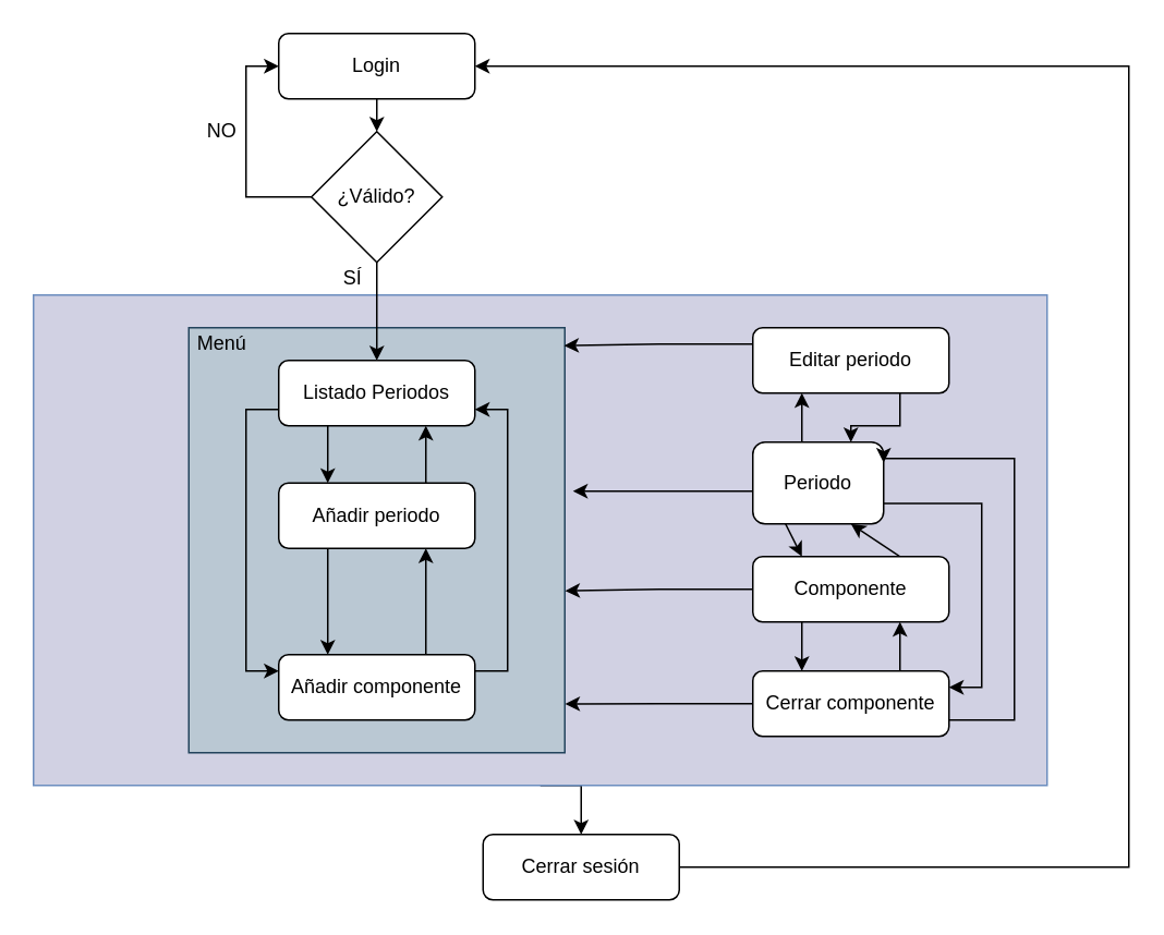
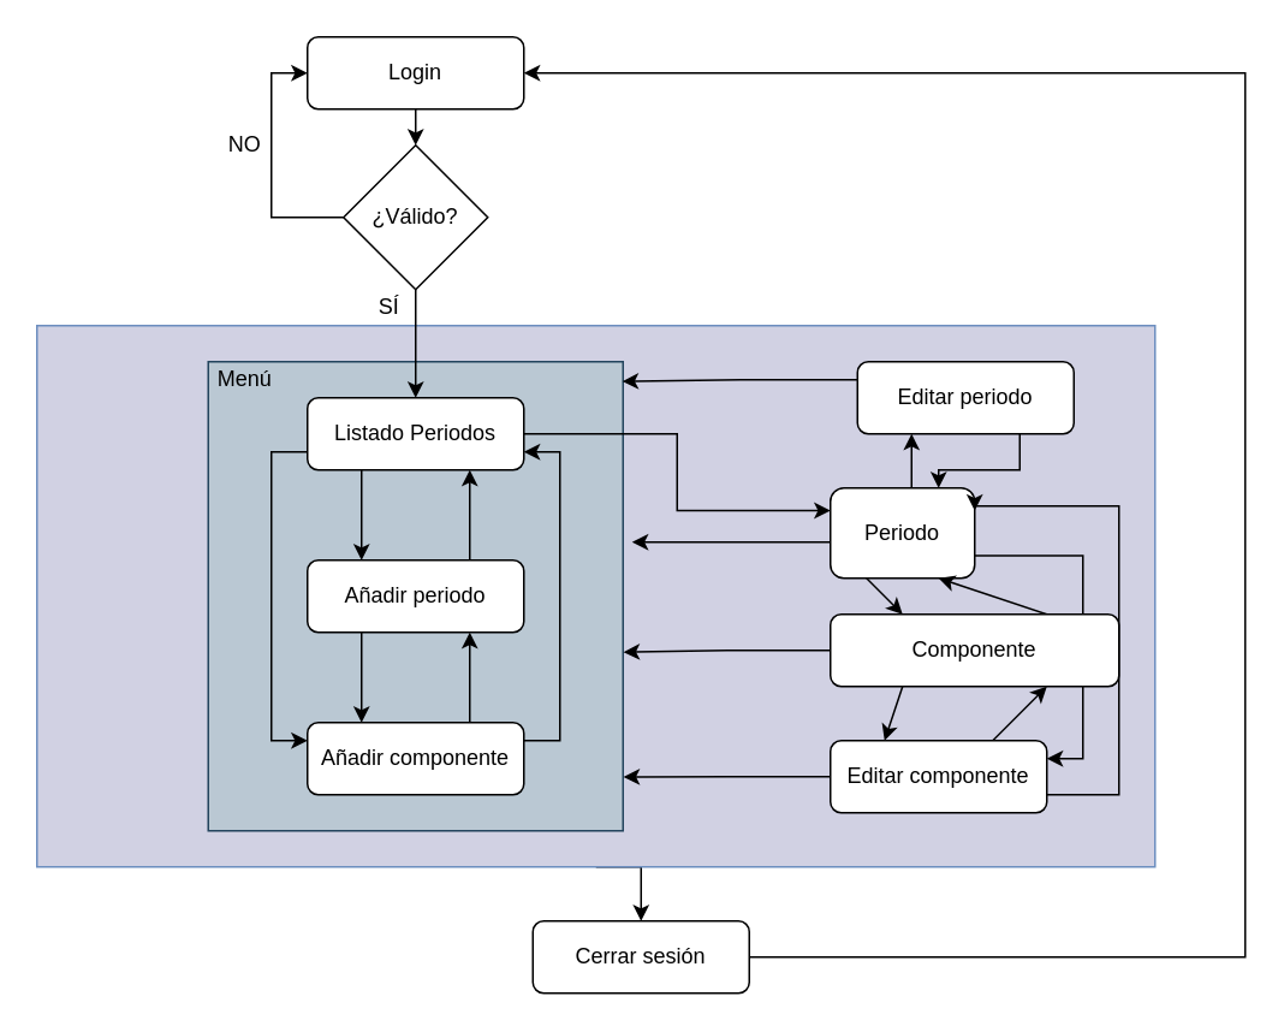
  <mxCell id="0" />
  <mxCell id="1" parent="0" />
  <mxCell id="2" style="edgeStyle=orthogonalEdgeStyle;rounded=0;orthogonalLoop=1;jettySize=auto;html=1;exitX=0.5;exitY=1;exitDx=0;exitDy=0;entryX=0.5;entryY=0;entryDx=0;entryDy=0;startArrow=none;startFill=0;" edge="1" parent="1" source="3" target="40"><mxGeometry relative="1" as="geometry" /></mxCell>
  <mxCell id="3" value="" style="rounded=0;whiteSpace=wrap;html=1;fillColor=#D1D1E3;strokeColor=#6c8ebf;" vertex="1" parent="1"><mxGeometry x="20" y="180" width="620" height="300" as="geometry" /></mxCell>
  <mxCell id="4" value="" style="rounded=0;whiteSpace=wrap;html=1;fillColor=#bac8d3;strokeColor=#23445d;" vertex="1" parent="1"><mxGeometry x="115" y="200" width="230" height="260" as="geometry" /></mxCell>
  <mxCell id="5" style="edgeStyle=orthogonalEdgeStyle;rounded=0;orthogonalLoop=1;jettySize=auto;html=1;exitX=0.5;exitY=1;exitDx=0;exitDy=0;entryX=0.5;entryY=0;entryDx=0;entryDy=0;" edge="1" parent="1" source="6" target="9"><mxGeometry relative="1" as="geometry" /></mxCell>
  <mxCell id="6" value="Login" style="rounded=1;whiteSpace=wrap;html=1;" vertex="1" parent="1"><mxGeometry x="170" y="20" width="120" height="40" as="geometry" /></mxCell>
  <mxCell id="7" style="edgeStyle=orthogonalEdgeStyle;rounded=0;orthogonalLoop=1;jettySize=auto;html=1;exitX=0.5;exitY=1;exitDx=0;exitDy=0;entryX=0.5;entryY=0;entryDx=0;entryDy=0;" edge="1" parent="1" source="9" target="13"><mxGeometry relative="1" as="geometry" /></mxCell>
  <mxCell id="8" style="edgeStyle=orthogonalEdgeStyle;rounded=0;orthogonalLoop=1;jettySize=auto;html=1;exitX=0;exitY=0.5;exitDx=0;exitDy=0;entryX=0;entryY=0.5;entryDx=0;entryDy=0;startArrow=none;startFill=0;" edge="1" parent="1" source="9" target="6"><mxGeometry relative="1" as="geometry" /></mxCell>
  <mxCell id="9" value="¿Válido?" style="rhombus;whiteSpace=wrap;html=1;" vertex="1" parent="1"><mxGeometry x="190" y="80" width="80" height="80" as="geometry" /></mxCell>
  <mxCell id="10" style="edgeStyle=orthogonalEdgeStyle;rounded=0;orthogonalLoop=1;jettySize=auto;html=1;exitX=0.25;exitY=1;exitDx=0;exitDy=0;entryX=0.25;entryY=0;entryDx=0;entryDy=0;startArrow=none;startFill=0;" edge="1" parent="1" source="13" target="24"><mxGeometry relative="1" as="geometry" /></mxCell>
  <mxCell id="11" style="edgeStyle=orthogonalEdgeStyle;rounded=0;orthogonalLoop=1;jettySize=auto;html=1;exitX=0;exitY=0.75;exitDx=0;exitDy=0;entryX=0;entryY=0.25;entryDx=0;entryDy=0;startArrow=none;startFill=0;" edge="1" parent="1" source="13" target="27"><mxGeometry relative="1" as="geometry" /></mxCell>
+ <mxCell id="12" style="edgeStyle=orthogonalEdgeStyle;rounded=0;orthogonalLoop=1;jettySize=auto;html=1;exitX=1;exitY=0.5;exitDx=0;exitDy=0;entryX=0;entryY=0.25;entryDx=0;entryDy=0;startArrow=none;startFill=0;" edge="1" parent="1" source="13" target="21"><mxGeometry relative="1" as="geometry"><Array as="points" /></mxGeometry></mxCell>
  <mxCell id="13" value="Listado Periodos" style="rounded=1;whiteSpace=wrap;html=1;" vertex="1" parent="1"><mxGeometry x="170" y="220" width="120" height="40" as="geometry" /></mxCell>
  <mxCell id="14" style="edgeStyle=orthogonalEdgeStyle;rounded=0;orthogonalLoop=1;jettySize=auto;html=1;exitX=0.5;exitY=1;exitDx=0;exitDy=0;" edge="1" parent="1" source="13" target="13"><mxGeometry relative="1" as="geometry" /></mxCell>
  <mxCell id="15" value="SÍ" style="text;html=1;align=center;verticalAlign=middle;resizable=0;points=[];autosize=1;strokeColor=none;fillColor=none;" vertex="1" parent="1"><mxGeometry x="200" y="160" width="30" height="20" as="geometry" /></mxCell>
  <mxCell id="16" value="NO" style="text;html=1;align=center;verticalAlign=middle;resizable=0;points=[];autosize=1;strokeColor=none;fillColor=none;" vertex="1" parent="1"><mxGeometry x="120" y="70" width="30" height="20" as="geometry" /></mxCell>
  <mxCell id="17" style="edgeStyle=orthogonalEdgeStyle;rounded=0;orthogonalLoop=1;jettySize=auto;html=1;exitX=0.25;exitY=0;exitDx=0;exitDy=0;entryX=0.25;entryY=1;entryDx=0;entryDy=0;startArrow=none;startFill=0;" edge="1" parent="1" source="21" target="34"><mxGeometry relative="1" as="geometry" /></mxCell>
  <mxCell id="18" style="edgeStyle=none;rounded=0;orthogonalLoop=1;jettySize=auto;html=1;exitX=0.25;exitY=1;exitDx=0;exitDy=0;entryX=0.25;entryY=0;entryDx=0;entryDy=0;startArrow=none;startFill=0;" edge="1" parent="1" source="21" target="31"><mxGeometry relative="1" as="geometry" /></mxCell>
  <mxCell id="19" style="edgeStyle=orthogonalEdgeStyle;rounded=0;orthogonalLoop=1;jettySize=auto;html=1;exitX=1;exitY=0.75;exitDx=0;exitDy=0;entryX=1;entryY=0.25;entryDx=0;entryDy=0;startArrow=none;startFill=0;" edge="1" parent="1" source="21" target="38"><mxGeometry relative="1" as="geometry" /></mxCell>
  <mxCell id="20" style="edgeStyle=orthogonalEdgeStyle;rounded=0;orthogonalLoop=1;jettySize=auto;html=1;exitX=0;exitY=0.75;exitDx=0;exitDy=0;startArrow=none;startFill=0;" edge="1" parent="1" source="21"><mxGeometry relative="1" as="geometry"><mxPoint x="350" y="300" as="targetPoint" /><Array as="points"><mxPoint x="350" y="300" /><mxPoint x="350" y="300" /></Array></mxGeometry></mxCell>
  <mxCell id="21" value="Periodo" style="rounded=1;whiteSpace=wrap;html=1;" vertex="1" parent="1"><mxGeometry x="460" y="270" width="80" height="50" as="geometry" /></mxCell>
  <mxCell id="22" style="edgeStyle=orthogonalEdgeStyle;rounded=0;orthogonalLoop=1;jettySize=auto;html=1;exitX=0.25;exitY=1;exitDx=0;exitDy=0;entryX=0.25;entryY=0;entryDx=0;entryDy=0;startArrow=none;startFill=0;" edge="1" parent="1" source="24" target="27"><mxGeometry relative="1" as="geometry" /></mxCell>
  <mxCell id="23" style="edgeStyle=orthogonalEdgeStyle;rounded=0;orthogonalLoop=1;jettySize=auto;html=1;exitX=0.75;exitY=0;exitDx=0;exitDy=0;entryX=0.75;entryY=1;entryDx=0;entryDy=0;startArrow=none;startFill=0;" edge="1" parent="1" source="24" target="13"><mxGeometry relative="1" as="geometry" /></mxCell>
- <mxCell id="24" value="Añadir periodo" style="rounded=1;whiteSpace=wrap;html=1;" vertex="1" parent="1"><mxGeometry x="170" y="295" width="120" height="40" as="geometry" /></mxCell>
+ <mxCell id="24" value="Añadir periodo" style="rounded=1;whiteSpace=wrap;html=1;" vertex="1" parent="1"><mxGeometry x="170" y="310" width="120" height="40" as="geometry" /></mxCell>
  <mxCell id="25" style="edgeStyle=orthogonalEdgeStyle;rounded=0;orthogonalLoop=1;jettySize=auto;html=1;exitX=0.75;exitY=0;exitDx=0;exitDy=0;entryX=0.75;entryY=1;entryDx=0;entryDy=0;startArrow=none;startFill=0;" edge="1" parent="1" source="27" target="24"><mxGeometry relative="1" as="geometry" /></mxCell>
  <mxCell id="26" style="edgeStyle=orthogonalEdgeStyle;rounded=0;orthogonalLoop=1;jettySize=auto;html=1;exitX=1;exitY=0.25;exitDx=0;exitDy=0;entryX=1;entryY=0.75;entryDx=0;entryDy=0;startArrow=none;startFill=0;" edge="1" parent="1" source="27" target="13"><mxGeometry relative="1" as="geometry" /></mxCell>
  <mxCell id="27" value="Añadir componente" style="rounded=1;whiteSpace=wrap;html=1;" vertex="1" parent="1"><mxGeometry x="170" y="400" width="120" height="40" as="geometry" /></mxCell>
  <mxCell id="28" style="edgeStyle=none;rounded=0;orthogonalLoop=1;jettySize=auto;html=1;exitX=0.75;exitY=0;exitDx=0;exitDy=0;entryX=0.75;entryY=1;entryDx=0;entryDy=0;startArrow=none;startFill=0;" edge="1" parent="1" source="31" target="21"><mxGeometry relative="1" as="geometry" /></mxCell>
  <mxCell id="29" style="edgeStyle=none;rounded=0;orthogonalLoop=1;jettySize=auto;html=1;exitX=0.25;exitY=1;exitDx=0;exitDy=0;entryX=0.25;entryY=0;entryDx=0;entryDy=0;startArrow=none;startFill=0;" edge="1" parent="1" source="31" target="38"><mxGeometry relative="1" as="geometry" /></mxCell>
  <mxCell id="30" style="edgeStyle=orthogonalEdgeStyle;rounded=0;orthogonalLoop=1;jettySize=auto;html=1;exitX=0;exitY=0.5;exitDx=0;exitDy=0;startArrow=none;startFill=0;entryX=1.001;entryY=0.619;entryDx=0;entryDy=0;entryPerimeter=0;" edge="1" parent="1" source="31" target="4"><mxGeometry relative="1" as="geometry"><mxPoint x="350" y="320" as="targetPoint" /></mxGeometry></mxCell>
- <mxCell id="31" value="Componente" style="rounded=1;whiteSpace=wrap;html=1;" vertex="1" parent="1"><mxGeometry x="460" y="340" width="120" height="40" as="geometry" /></mxCell>
+ <mxCell id="31" value="Componente" style="rounded=1;whiteSpace=wrap;html=1;" vertex="1" parent="1"><mxGeometry x="460" y="340" width="160" height="40" as="geometry" /></mxCell>
  <mxCell id="32" style="edgeStyle=orthogonalEdgeStyle;rounded=0;orthogonalLoop=1;jettySize=auto;html=1;exitX=0.75;exitY=1;exitDx=0;exitDy=0;entryX=0.75;entryY=0;entryDx=0;entryDy=0;startArrow=none;startFill=0;" edge="1" parent="1" source="34" target="21"><mxGeometry relative="1" as="geometry" /></mxCell>
  <mxCell id="33" style="edgeStyle=orthogonalEdgeStyle;rounded=0;orthogonalLoop=1;jettySize=auto;html=1;exitX=0;exitY=0.25;exitDx=0;exitDy=0;startArrow=none;startFill=0;entryX=0.998;entryY=0.042;entryDx=0;entryDy=0;entryPerimeter=0;" edge="1" parent="1" source="34" target="4"><mxGeometry relative="1" as="geometry"><mxPoint x="350" y="210" as="targetPoint" /></mxGeometry></mxCell>
- <mxCell id="34" value="Editar periodo" style="rounded=1;whiteSpace=wrap;html=1;" vertex="1" parent="1"><mxGeometry x="460" y="200" width="120" height="40" as="geometry" /></mxCell>
+ <mxCell id="34" value="Editar periodo" style="rounded=1;whiteSpace=wrap;html=1;" vertex="1" parent="1"><mxGeometry x="475" y="200" width="120" height="40" as="geometry" /></mxCell>
  <mxCell id="35" style="edgeStyle=none;rounded=0;orthogonalLoop=1;jettySize=auto;html=1;exitX=0.75;exitY=0;exitDx=0;exitDy=0;entryX=0.75;entryY=1;entryDx=0;entryDy=0;startArrow=none;startFill=0;" edge="1" parent="1" source="38" target="31"><mxGeometry relative="1" as="geometry" /></mxCell>
  <mxCell id="36" style="edgeStyle=orthogonalEdgeStyle;rounded=0;orthogonalLoop=1;jettySize=auto;html=1;exitX=1;exitY=0.75;exitDx=0;exitDy=0;entryX=1;entryY=0.25;entryDx=0;entryDy=0;startArrow=none;startFill=0;" edge="1" parent="1" source="38" target="21"><mxGeometry relative="1" as="geometry"><Array as="points"><mxPoint x="620" y="440" /><mxPoint x="620" y="280" /></Array></mxGeometry></mxCell>
  <mxCell id="37" style="edgeStyle=orthogonalEdgeStyle;rounded=0;orthogonalLoop=1;jettySize=auto;html=1;exitX=0;exitY=0.5;exitDx=0;exitDy=0;entryX=1.001;entryY=0.885;entryDx=0;entryDy=0;entryPerimeter=0;startArrow=none;startFill=0;" edge="1" parent="1" source="38" target="4"><mxGeometry relative="1" as="geometry" /></mxCell>
- <mxCell id="38" value="Cerrar componente" style="rounded=1;whiteSpace=wrap;html=1;" vertex="1" parent="1"><mxGeometry x="460" y="410" width="120" height="40" as="geometry" /></mxCell>
+ <mxCell id="38" value="Editar componente" style="rounded=1;whiteSpace=wrap;html=1;" vertex="1" parent="1"><mxGeometry x="460" y="410" width="120" height="40" as="geometry" /></mxCell>
  <mxCell id="39" style="edgeStyle=orthogonalEdgeStyle;rounded=0;orthogonalLoop=1;jettySize=auto;html=1;exitX=1;exitY=0.5;exitDx=0;exitDy=0;entryX=1;entryY=0.5;entryDx=0;entryDy=0;startArrow=none;startFill=0;" edge="1" parent="1" source="40" target="6"><mxGeometry relative="1" as="geometry"><Array as="points"><mxPoint x="690" y="530" /><mxPoint x="690" y="40" /></Array></mxGeometry></mxCell>
  <mxCell id="40" value="Cerrar sesión" style="rounded=1;whiteSpace=wrap;html=1;" vertex="1" parent="1"><mxGeometry x="295" y="510" width="120" height="40" as="geometry" /></mxCell>
  <mxCell id="41" value="Menú" style="text;html=1;align=center;verticalAlign=middle;resizable=0;points=[];autosize=1;strokeColor=none;fillColor=none;" vertex="1" parent="1"><mxGeometry x="110" y="200" width="50" height="20" as="geometry" /></mxCell>
